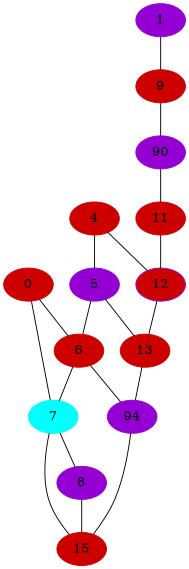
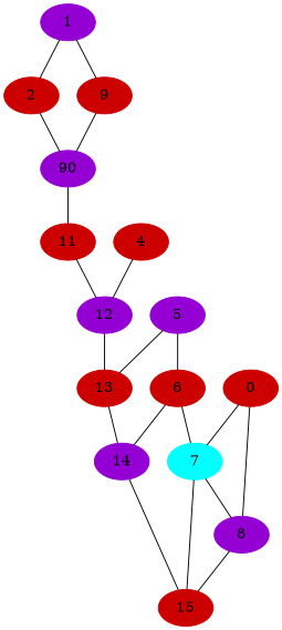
  graph {
    node [color=red3 style=filled]
    7 [color=cyan]
    0
    8 [color=darkviolet]
    1 [color=darkviolet]
+   2
    9
    15
    n8 [color=darkviolet label=90]
    11
    5 [color=darkviolet]
    4
-   12 [color=darkviolet fillcolor=red3]
+   12 [color=darkviolet]
    6
    13
-   14 [color=darkviolet label=94]
+   14 [color=darkviolet]
    7 -- 8
    7 -- 15
    0 -- 7
-   0 -- 6
+   0 -- 8
    8 -- 15
+   1 -- 2
    1 -- 9
+   2 -- n8
    9 -- n8
    n8 -- 11
    11 -- 12
    5 -- 6
    5 -- 13
-   4 -- 5
    4 -- 12
    12 -- 13
    6 -- 7
    6 -- 14
    13 -- 14
    14 -- 15
  }
